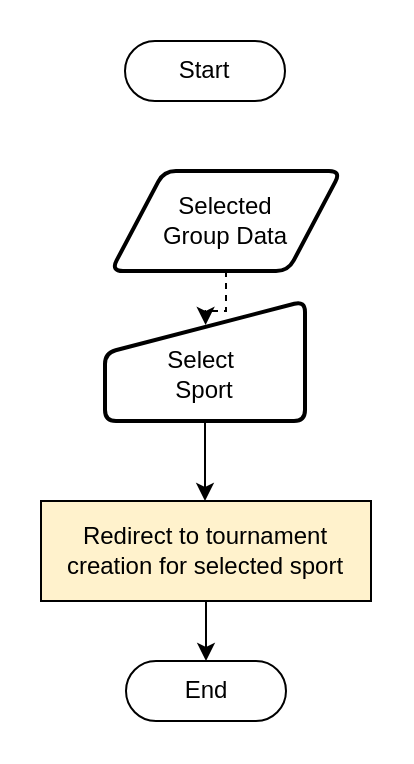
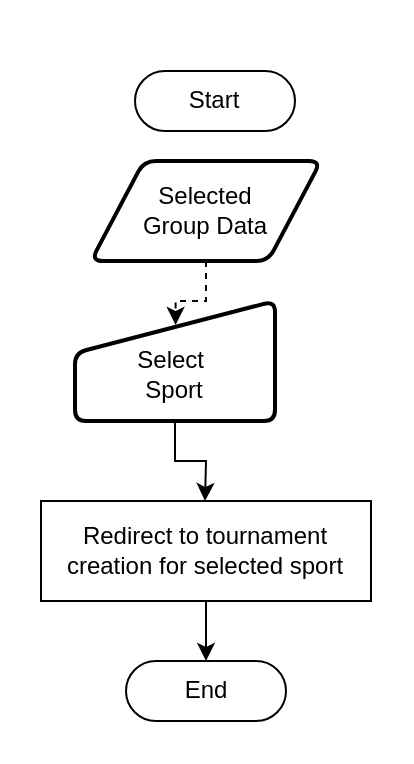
  <mxCell id="0" />
  <mxCell id="1" parent="0" />
- <mxCell id="2" value="Start" style="html=1;dashed=0;whiteSpace=wrap;shape=mxgraph.dfd.start" vertex="1" parent="1"><mxGeometry x="62" y="20" width="80" height="30" as="geometry" /></mxCell>
- <mxCell id="3" value="Selected&lt;div&gt;Group Data&lt;/div&gt;" style="shape=parallelogram;html=1;strokeWidth=2;perimeter=parallelogramPerimeter;whiteSpace=wrap;rounded=1;arcSize=12;size=0.23;" vertex="1" parent="1"><mxGeometry x="55" y="85" width="115" height="50" as="geometry" /></mxCell>
- <mxCell id="4" value="&lt;div&gt;&lt;br&gt;&lt;/div&gt;&lt;div&gt;Select&amp;nbsp;&lt;/div&gt;&lt;div&gt;Sport&lt;/div&gt;" style="html=1;strokeWidth=2;shape=manualInput;whiteSpace=wrap;rounded=1;size=26;arcSize=11;" vertex="1" parent="1"><mxGeometry x="52" y="150" width="100" height="60" as="geometry" /></mxCell>
+ <mxCell id="2" value="Start" style="html=1;dashed=0;whiteSpace=wrap;shape=mxgraph.dfd.start" vertex="1" parent="1"><mxGeometry x="67" y="35" width="80" height="30" as="geometry" /></mxCell>
+ <mxCell id="3" value="Selected&lt;div&gt;Group Data&lt;/div&gt;" style="shape=parallelogram;html=1;strokeWidth=2;perimeter=parallelogramPerimeter;whiteSpace=wrap;rounded=1;arcSize=12;size=0.23;" vertex="1" parent="1"><mxGeometry x="45" y="80" width="115" height="50" as="geometry" /></mxCell>
+ <mxCell id="4" value="&lt;div&gt;&lt;br&gt;&lt;/div&gt;&lt;div&gt;Select&amp;nbsp;&lt;/div&gt;&lt;div&gt;Sport&lt;/div&gt;" style="html=1;strokeWidth=2;shape=manualInput;whiteSpace=wrap;rounded=1;size=26;arcSize=11;" vertex="1" parent="1"><mxGeometry x="37" y="150" width="100" height="60" as="geometry" /></mxCell>
  <mxCell id="5" style="edgeStyle=orthogonalEdgeStyle;rounded=0;orthogonalLoop=1;jettySize=auto;html=1;entryX=0.5;entryY=0;entryDx=0;entryDy=0;entryPerimeter=0;" edge="1" parent="1" source="4"><mxGeometry relative="1" as="geometry"><mxPoint x="102" y="250" as="targetPoint" /></mxGeometry></mxCell>
- <mxCell id="6" value="Redirect to tournament creation for selected sport" style="html=1;dashed=0;whiteSpace=wrap;fillColor=#fff2cc;" vertex="1" parent="1"><mxGeometry x="20" y="250" width="165" height="50" as="geometry" /></mxCell>
+ <mxCell id="6" value="Redirect to tournament creation for selected sport" style="html=1;dashed=0;whiteSpace=wrap;" vertex="1" parent="1"><mxGeometry x="20" y="250" width="165" height="50" as="geometry" /></mxCell>
  <mxCell id="7" value="End" style="html=1;dashed=0;whiteSpace=wrap;shape=mxgraph.dfd.start" vertex="1" parent="1"><mxGeometry x="62.5" y="330" width="80" height="30" as="geometry" /></mxCell>
  <mxCell id="8" style="edgeStyle=orthogonalEdgeStyle;rounded=0;orthogonalLoop=1;jettySize=auto;html=1;entryX=0.503;entryY=0.2;entryDx=0;entryDy=0;entryPerimeter=0;dashed=1;" edge="1" parent="1" source="3" target="4"><mxGeometry relative="1" as="geometry" /></mxCell>
  <mxCell id="9" style="edgeStyle=orthogonalEdgeStyle;rounded=0;orthogonalLoop=1;jettySize=auto;html=1;entryX=0.5;entryY=0.5;entryDx=0;entryDy=-15.0;entryPerimeter=0;" edge="1" parent="1" source="6" target="7"><mxGeometry relative="1" as="geometry" /></mxCell>
